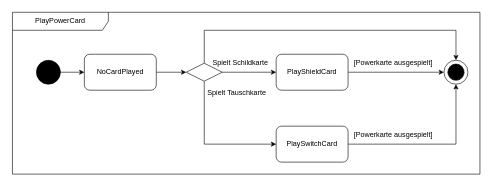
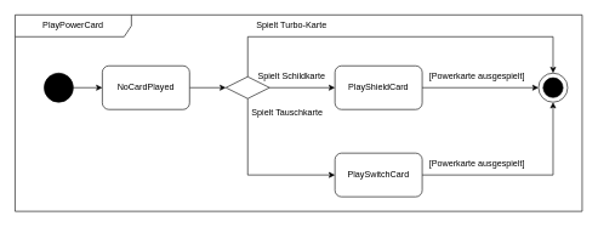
  <mxCell id="0" />
  <mxCell id="1" parent="0" />
  <mxCell id="2" style="edgeStyle=orthogonalEdgeStyle;rounded=0;orthogonalLoop=1;jettySize=auto;html=1;entryX=0;entryY=0.5;entryDx=0;entryDy=0;" parent="1" source="3" target="5" edge="1"><mxGeometry relative="1" as="geometry" /></mxCell>
  <mxCell id="3" value="" style="ellipse;whiteSpace=wrap;html=1;aspect=fixed;fillColor=#000000;" parent="1" vertex="1"><mxGeometry x="60" y="100" width="40" height="40" as="geometry" /></mxCell>
  <mxCell id="4" style="edgeStyle=orthogonalEdgeStyle;rounded=0;orthogonalLoop=1;jettySize=auto;html=1;entryX=0;entryY=0.5;entryDx=0;entryDy=0;" parent="1" source="5" target="9" edge="1"><mxGeometry relative="1" as="geometry" /></mxCell>
  <mxCell id="5" value="NoCardPlayed" style="rounded=1;whiteSpace=wrap;html=1;" parent="1" vertex="1"><mxGeometry x="140" y="90" width="120" height="60" as="geometry" /></mxCell>
  <mxCell id="6" style="edgeStyle=orthogonalEdgeStyle;rounded=0;orthogonalLoop=1;jettySize=auto;html=1;entryX=0.5;entryY=0;entryDx=0;entryDy=0;exitX=0.5;exitY=0;exitDx=0;exitDy=0;" parent="1" source="9" target="19" edge="1"><mxGeometry relative="1" as="geometry"><Array as="points"><mxPoint x="340" y="50" /><mxPoint x="760" y="50" /></Array></mxGeometry></mxCell>
  <mxCell id="7" style="edgeStyle=orthogonalEdgeStyle;rounded=0;orthogonalLoop=1;jettySize=auto;html=1;entryX=0;entryY=0.5;entryDx=0;entryDy=0;" parent="1" source="9" target="11" edge="1"><mxGeometry relative="1" as="geometry" /></mxCell>
  <mxCell id="8" style="edgeStyle=orthogonalEdgeStyle;rounded=0;orthogonalLoop=1;jettySize=auto;html=1;entryX=0;entryY=0.5;entryDx=0;entryDy=0;" parent="1" source="9" target="13" edge="1"><mxGeometry relative="1" as="geometry"><Array as="points"><mxPoint x="340" y="240" /></Array></mxGeometry></mxCell>
  <mxCell id="9" value="" style="rhombus;whiteSpace=wrap;html=1;" parent="1" vertex="1"><mxGeometry x="310" y="105" width="60" height="30" as="geometry" /></mxCell>
  <mxCell id="10" style="edgeStyle=orthogonalEdgeStyle;rounded=0;orthogonalLoop=1;jettySize=auto;html=1;entryX=0;entryY=0.5;entryDx=0;entryDy=0;" parent="1" source="11" target="19" edge="1"><mxGeometry relative="1" as="geometry" /></mxCell>
  <mxCell id="11" value="PlayShieldCard" style="rounded=1;whiteSpace=wrap;html=1;" parent="1" vertex="1"><mxGeometry x="460" y="90" width="120" height="60" as="geometry" /></mxCell>
  <mxCell id="12" style="edgeStyle=orthogonalEdgeStyle;rounded=0;orthogonalLoop=1;jettySize=auto;html=1;entryX=0.5;entryY=1;entryDx=0;entryDy=0;" parent="1" source="13" target="19" edge="1"><mxGeometry relative="1" as="geometry" /></mxCell>
  <mxCell id="13" value="PlaySwitchCard" style="rounded=1;whiteSpace=wrap;html=1;" parent="1" vertex="1"><mxGeometry x="460" y="210" width="120" height="60" as="geometry" /></mxCell>
  <mxCell id="14" value="Spielt Schildkarte" style="text;html=1;align=center;verticalAlign=middle;resizable=0;points=[];autosize=1;strokeColor=none;fillColor=none;" parent="1" vertex="1"><mxGeometry x="340" y="90" width="120" height="30" as="geometry" /></mxCell>
  <mxCell id="15" value="Spielt Tauschkarte" style="text;html=1;align=center;verticalAlign=middle;resizable=0;points=[];autosize=1;strokeColor=none;fillColor=none;" parent="1" vertex="1"><mxGeometry x="334" y="140" width="120" height="30" as="geometry" /></mxCell>
  <mxCell id="16" value="PlayPowerCard" style="shape=umlFrame;whiteSpace=wrap;html=1;pointerEvents=0;recursiveResize=0;container=1;collapsible=0;width=160;" parent="1" vertex="1"><mxGeometry x="20" y="20" width="780" height="270" as="geometry" /></mxCell>
+ <mxCell id="17" value="Spielt Turbo-Karte" style="text;html=1;align=center;verticalAlign=middle;resizable=0;points=[];autosize=1;strokeColor=none;fillColor=none;" parent="16" vertex="1"><mxGeometry x="320" width="120" height="30" as="geometry" /></mxCell>
  <mxCell id="18" value="[Powerkarte ausgespielt]" style="text;html=1;align=center;verticalAlign=middle;resizable=0;points=[];autosize=1;strokeColor=none;fillColor=none;" vertex="1" parent="16"><mxGeometry x="560" y="190" width="150" height="30" as="geometry" /></mxCell>
  <mxCell id="19" value="" style="ellipse;whiteSpace=wrap;html=1;aspect=fixed;" parent="16" vertex="1"><mxGeometry x="720" y="80" width="40" height="40" as="geometry" /></mxCell>
  <mxCell id="20" value="" style="ellipse;whiteSpace=wrap;html=1;aspect=fixed;fillColor=#000000;" parent="16" vertex="1"><mxGeometry x="726.41" y="86.41" width="27.18" height="27.18" as="geometry" /></mxCell>
  <mxCell id="21" value="[Powerkarte ausgespielt]" style="text;html=1;align=center;verticalAlign=middle;resizable=0;points=[];autosize=1;strokeColor=none;fillColor=none;" vertex="1" parent="16"><mxGeometry x="560" y="70" width="150" height="30" as="geometry" /></mxCell>
